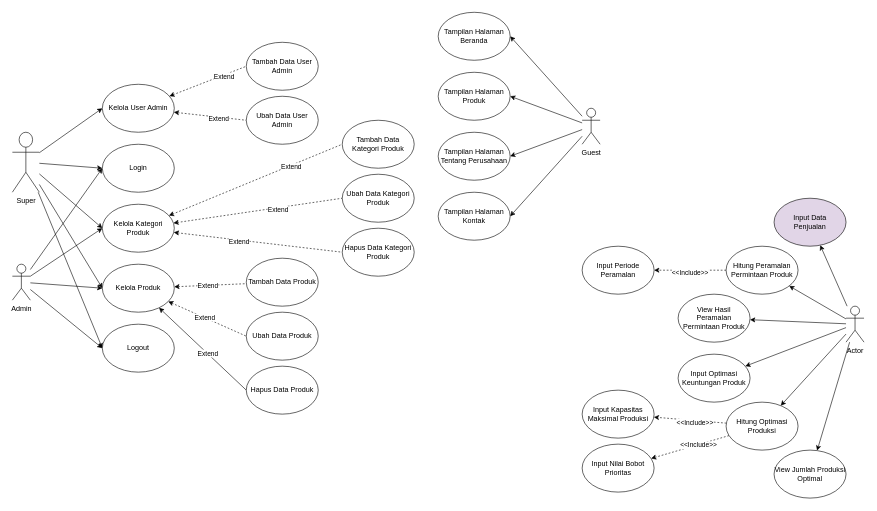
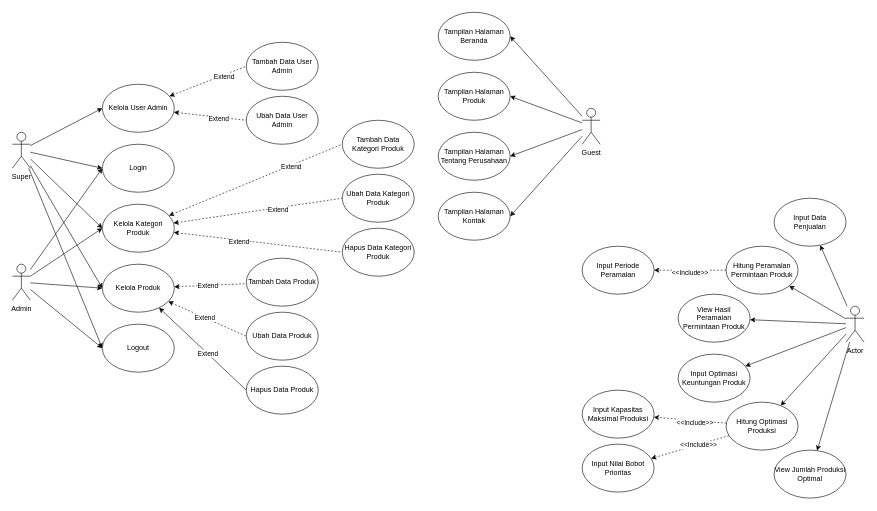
  <mxCell id="0" />
  <mxCell id="1" parent="0" />
  <mxCell id="2" style="rounded=0;orthogonalLoop=1;jettySize=auto;html=1;entryX=0;entryY=0.5;entryDx=0;entryDy=0;" parent="1" source="7" target="18" edge="1"><mxGeometry relative="1" as="geometry" /></mxCell>
  <mxCell id="3" style="rounded=0;orthogonalLoop=1;jettySize=auto;html=1;entryX=0;entryY=0.5;entryDx=0;entryDy=0;" parent="1" source="7" target="37" edge="1"><mxGeometry relative="1" as="geometry" /></mxCell>
  <mxCell id="4" style="rounded=0;orthogonalLoop=1;jettySize=auto;html=1;entryX=0;entryY=0.5;entryDx=0;entryDy=0;" parent="1" source="7" target="25" edge="1"><mxGeometry relative="1" as="geometry" /></mxCell>
  <mxCell id="5" style="rounded=0;orthogonalLoop=1;jettySize=auto;html=1;entryX=0;entryY=0.5;entryDx=0;entryDy=0;" parent="1" source="7" target="32" edge="1"><mxGeometry relative="1" as="geometry" /></mxCell>
  <mxCell id="6" style="rounded=0;orthogonalLoop=1;jettySize=auto;html=1;entryX=0;entryY=0.5;entryDx=0;entryDy=0;" parent="1" source="7" target="39" edge="1"><mxGeometry relative="1" as="geometry" /></mxCell>
- <mxCell id="7" value="Super" style="shape=umlActor;verticalLabelPosition=bottom;verticalAlign=top;html=1;" parent="1" vertex="1"><mxGeometry x="20" y="220" width="45" height="100" as="geometry" /></mxCell>
+ <mxCell id="7" value="Super" style="shape=umlActor;verticalLabelPosition=bottom;verticalAlign=top;html=1;" parent="1" vertex="1"><mxGeometry x="20" y="220" width="30" height="60" as="geometry" /></mxCell>
  <mxCell id="8" style="rounded=0;orthogonalLoop=1;jettySize=auto;html=1;entryX=0;entryY=0.5;entryDx=0;entryDy=0;" parent="1" source="12" target="37" edge="1"><mxGeometry relative="1" as="geometry" /></mxCell>
  <mxCell id="9" style="rounded=0;orthogonalLoop=1;jettySize=auto;html=1;entryX=0;entryY=0.5;entryDx=0;entryDy=0;" parent="1" source="12" target="25" edge="1"><mxGeometry relative="1" as="geometry" /></mxCell>
  <mxCell id="10" style="rounded=0;orthogonalLoop=1;jettySize=auto;html=1;entryX=0;entryY=0.5;entryDx=0;entryDy=0;" parent="1" source="12" target="32" edge="1"><mxGeometry relative="1" as="geometry" /></mxCell>
  <mxCell id="11" style="rounded=0;orthogonalLoop=1;jettySize=auto;html=1;entryX=0;entryY=0.5;entryDx=0;entryDy=0;" parent="1" source="12" target="39" edge="1"><mxGeometry relative="1" as="geometry" /></mxCell>
  <mxCell id="12" value="Admin" style="shape=umlActor;verticalLabelPosition=bottom;verticalAlign=top;html=1;" parent="1" vertex="1"><mxGeometry x="20" y="440" width="30" height="60" as="geometry" /></mxCell>
  <mxCell id="13" style="rounded=0;orthogonalLoop=1;jettySize=auto;html=1;entryX=1;entryY=0.5;entryDx=0;entryDy=0;" parent="1" source="17" target="35" edge="1"><mxGeometry relative="1" as="geometry" /></mxCell>
  <mxCell id="14" style="rounded=0;orthogonalLoop=1;jettySize=auto;html=1;entryX=1;entryY=0.5;entryDx=0;entryDy=0;" parent="1" source="17" target="34" edge="1"><mxGeometry relative="1" as="geometry" /></mxCell>
  <mxCell id="15" style="rounded=0;orthogonalLoop=1;jettySize=auto;html=1;entryX=1;entryY=0.5;entryDx=0;entryDy=0;" parent="1" source="17" target="33" edge="1"><mxGeometry relative="1" as="geometry" /></mxCell>
  <mxCell id="16" style="rounded=0;orthogonalLoop=1;jettySize=auto;html=1;entryX=1;entryY=0.5;entryDx=0;entryDy=0;" parent="1" source="17" target="36" edge="1"><mxGeometry relative="1" as="geometry" /></mxCell>
  <mxCell id="17" value="Guest" style="shape=umlActor;verticalLabelPosition=bottom;verticalAlign=top;html=1;" parent="1" vertex="1"><mxGeometry x="970" y="180" width="30" height="60" as="geometry" /></mxCell>
  <mxCell id="18" value="Kelola User Admin" style="ellipse;whiteSpace=wrap;html=1;" parent="1" vertex="1"><mxGeometry x="170" y="140" width="120" height="80" as="geometry" /></mxCell>
  <mxCell id="19" style="rounded=0;orthogonalLoop=1;jettySize=auto;html=1;entryX=0;entryY=0.5;entryDx=0;entryDy=0;dashed=1;endArrow=none;endFill=0;startArrow=classic;startFill=1;" parent="1" source="25" target="38" edge="1"><mxGeometry relative="1" as="geometry" /></mxCell>
  <mxCell id="20" value="Extend" style="edgeLabel;html=1;align=center;verticalAlign=middle;resizable=0;points=[];" parent="19" vertex="1" connectable="0"><mxGeometry x="0.402" y="-2" relative="1" as="geometry"><mxPoint as="offset" /></mxGeometry></mxCell>
  <mxCell id="21" style="rounded=0;orthogonalLoop=1;jettySize=auto;html=1;entryX=0;entryY=0.5;entryDx=0;entryDy=0;dashed=1;endArrow=none;endFill=0;startArrow=classic;startFill=1;" parent="1" source="25" target="40" edge="1"><mxGeometry relative="1" as="geometry" /></mxCell>
  <mxCell id="22" value="Extend" style="edgeLabel;html=1;align=center;verticalAlign=middle;resizable=0;points=[];" parent="21" vertex="1" connectable="0"><mxGeometry x="0.229" y="-3" relative="1" as="geometry"><mxPoint as="offset" /></mxGeometry></mxCell>
  <mxCell id="23" style="rounded=0;orthogonalLoop=1;jettySize=auto;html=1;entryX=0;entryY=0.5;entryDx=0;entryDy=0;dashed=1;endArrow=none;endFill=0;startArrow=classic;startFill=1;" parent="1" source="25" target="41" edge="1"><mxGeometry relative="1" as="geometry" /></mxCell>
  <mxCell id="24" value="Extend" style="edgeLabel;html=1;align=center;verticalAlign=middle;resizable=0;points=[];" parent="23" vertex="1" connectable="0"><mxGeometry x="-0.223" y="-3" relative="1" as="geometry"><mxPoint as="offset" /></mxGeometry></mxCell>
  <mxCell id="25" value="Kelola Kategori Produk" style="ellipse;whiteSpace=wrap;html=1;" parent="1" vertex="1"><mxGeometry x="170" y="340" width="120" height="80" as="geometry" /></mxCell>
  <mxCell id="26" style="rounded=0;orthogonalLoop=1;jettySize=auto;html=1;dashed=1;endArrow=none;endFill=0;startArrow=classic;startFill=1;" parent="1" source="32" target="42" edge="1"><mxGeometry relative="1" as="geometry" /></mxCell>
  <mxCell id="27" value="Extend" style="edgeLabel;html=1;align=center;verticalAlign=middle;resizable=0;points=[];" parent="26" vertex="1" connectable="0"><mxGeometry x="-0.073" y="-1" relative="1" as="geometry"><mxPoint as="offset" /></mxGeometry></mxCell>
  <mxCell id="28" style="rounded=0;orthogonalLoop=1;jettySize=auto;html=1;entryX=0;entryY=0.5;entryDx=0;entryDy=0;dashed=1;endArrow=none;endFill=0;startArrow=classic;startFill=1;" parent="1" source="32" target="43" edge="1"><mxGeometry relative="1" as="geometry" /></mxCell>
  <mxCell id="29" value="Extend" style="edgeLabel;html=1;align=center;verticalAlign=middle;resizable=0;points=[];" parent="28" vertex="1" connectable="0"><mxGeometry x="-0.069" relative="1" as="geometry"><mxPoint as="offset" /></mxGeometry></mxCell>
  <mxCell id="30" style="rounded=0;orthogonalLoop=1;jettySize=auto;html=1;entryX=0;entryY=0.5;entryDx=0;entryDy=0;dashed=0;endArrow=none;endFill=0;startArrow=classic;startFill=1;" parent="1" source="32" target="44" edge="1"><mxGeometry relative="1" as="geometry" /></mxCell>
  <mxCell id="31" value="Extend" style="edgeLabel;html=1;align=center;verticalAlign=middle;resizable=0;points=[];" parent="30" vertex="1" connectable="0"><mxGeometry x="0.114" y="1" relative="1" as="geometry"><mxPoint as="offset" /></mxGeometry></mxCell>
  <mxCell id="32" value="Kelola Produk" style="ellipse;whiteSpace=wrap;html=1;" parent="1" vertex="1"><mxGeometry x="170" y="440" width="120" height="80" as="geometry" /></mxCell>
  <mxCell id="33" value="Tampilan Halaman Tentang Perusahaan" style="ellipse;whiteSpace=wrap;html=1;" parent="1" vertex="1"><mxGeometry x="730" y="220" width="120" height="80" as="geometry" /></mxCell>
  <mxCell id="34" value="Tampilan Halaman Produk" style="ellipse;whiteSpace=wrap;html=1;" parent="1" vertex="1"><mxGeometry x="730" y="120" width="120" height="80" as="geometry" /></mxCell>
  <mxCell id="35" value="Tampilan Halaman Beranda" style="ellipse;whiteSpace=wrap;html=1;" parent="1" vertex="1"><mxGeometry x="730" width="120" height="80" as="geometry" y="20" /></mxCell>
  <mxCell id="36" value="Tampilan Halaman Kontak" style="ellipse;whiteSpace=wrap;html=1;" parent="1" vertex="1"><mxGeometry x="730" y="320" width="120" height="80" as="geometry" /></mxCell>
  <mxCell id="37" value="Login" style="ellipse;whiteSpace=wrap;html=1;" parent="1" vertex="1"><mxGeometry x="170" y="240" width="120" height="80" as="geometry" /></mxCell>
  <mxCell id="38" value="Tambah Data Kategori Produk" style="ellipse;whiteSpace=wrap;html=1;" parent="1" vertex="1"><mxGeometry x="570" y="200" width="120" height="80" as="geometry" /></mxCell>
  <mxCell id="39" value="Logout" style="ellipse;whiteSpace=wrap;html=1;" parent="1" vertex="1"><mxGeometry x="170" y="540" width="120" height="80" as="geometry" /></mxCell>
  <mxCell id="40" value="Ubah Data Kategori Produk" style="ellipse;whiteSpace=wrap;html=1;" parent="1" vertex="1"><mxGeometry x="570" y="290" width="120" height="80" as="geometry" /></mxCell>
  <mxCell id="41" value="Hapus Data Kategori Produk" style="ellipse;whiteSpace=wrap;html=1;" parent="1" vertex="1"><mxGeometry x="570" y="380" width="120" height="80" as="geometry" /></mxCell>
  <mxCell id="42" value="Tambah Data Produk" style="ellipse;whiteSpace=wrap;html=1;" parent="1" vertex="1"><mxGeometry x="410" y="430" width="120" height="80" as="geometry" /></mxCell>
  <mxCell id="43" value="Ubah Data Produk" style="ellipse;whiteSpace=wrap;html=1;" parent="1" vertex="1"><mxGeometry x="410" y="520" width="120" height="80" as="geometry" /></mxCell>
  <mxCell id="44" value="Hapus Data Produk" style="ellipse;whiteSpace=wrap;html=1;" parent="1" vertex="1"><mxGeometry x="410" y="610" width="120" height="80" as="geometry" /></mxCell>
  <mxCell id="45" style="rounded=0;orthogonalLoop=1;jettySize=auto;html=1;entryX=0;entryY=0.5;entryDx=0;entryDy=0;dashed=1;endArrow=none;endFill=0;startArrow=classic;startFill=1;" parent="1" source="18" target="49" edge="1"><mxGeometry relative="1" as="geometry"><mxPoint x="250" y="47" as="sourcePoint" /></mxGeometry></mxCell>
  <mxCell id="46" value="Extend" style="edgeLabel;html=1;align=center;verticalAlign=middle;resizable=0;points=[];" parent="45" vertex="1" connectable="0"><mxGeometry x="0.402" y="-2" relative="1" as="geometry"><mxPoint as="offset" /></mxGeometry></mxCell>
  <mxCell id="47" style="rounded=0;orthogonalLoop=1;jettySize=auto;html=1;entryX=0;entryY=0.5;entryDx=0;entryDy=0;dashed=1;endArrow=none;endFill=0;startArrow=classic;startFill=1;" parent="1" source="18" target="50" edge="1"><mxGeometry relative="1" as="geometry"><mxPoint x="265" y="56" as="sourcePoint" /></mxGeometry></mxCell>
  <mxCell id="48" value="Extend" style="edgeLabel;html=1;align=center;verticalAlign=middle;resizable=0;points=[];" parent="47" vertex="1" connectable="0"><mxGeometry x="0.229" y="-3" relative="1" as="geometry"><mxPoint as="offset" /></mxGeometry></mxCell>
  <mxCell id="49" value="Tambah Data User Admin" style="ellipse;whiteSpace=wrap;html=1;" parent="1" vertex="1"><mxGeometry x="410" y="70" width="120" height="80" as="geometry" /></mxCell>
  <mxCell id="50" value="Ubah Data User Admin" style="ellipse;whiteSpace=wrap;html=1;" parent="1" vertex="1"><mxGeometry x="410" y="160" width="120" height="80" as="geometry" /></mxCell>
  <mxCell id="51" style="rounded=0;orthogonalLoop=1;jettySize=auto;html=1;" parent="1" source="57" target="59" edge="1"><mxGeometry relative="1" as="geometry" /></mxCell>
  <mxCell id="52" style="rounded=0;orthogonalLoop=1;jettySize=auto;html=1;" parent="1" source="57" target="63" edge="1"><mxGeometry relative="1" as="geometry" /></mxCell>
  <mxCell id="53" style="rounded=0;orthogonalLoop=1;jettySize=auto;html=1;" parent="1" source="57" target="69" edge="1"><mxGeometry relative="1" as="geometry" /></mxCell>
  <mxCell id="54" style="rounded=0;orthogonalLoop=1;jettySize=auto;html=1;" parent="1" source="57" target="60" edge="1"><mxGeometry relative="1" as="geometry" /></mxCell>
  <mxCell id="55" style="rounded=0;orthogonalLoop=1;jettySize=auto;html=1;" parent="1" source="57" target="68" edge="1"><mxGeometry relative="1" as="geometry" /></mxCell>
  <mxCell id="56" style="rounded=0;orthogonalLoop=1;jettySize=auto;html=1;" parent="1" source="57" target="70" edge="1"><mxGeometry relative="1" as="geometry" /></mxCell>
  <mxCell id="57" value="Actor" style="shape=umlActor;verticalLabelPosition=bottom;verticalAlign=top;html=1;" parent="1" vertex="1"><mxGeometry x="1410" y="510" width="30" height="60" as="geometry" /></mxCell>
  <mxCell id="58" value="Input Periode Peramalan" style="ellipse;whiteSpace=wrap;html=1;" parent="1" vertex="1"><mxGeometry x="970" y="410" width="120" height="80" as="geometry" /></mxCell>
- <mxCell id="59" value="Input Data&lt;div&gt;Penjualan&lt;/div&gt;" style="ellipse;whiteSpace=wrap;html=1;fillColor=#e1d5e7;" parent="1" vertex="1"><mxGeometry x="1290" y="330" width="120" height="80" as="geometry" /></mxCell>
+ <mxCell id="59" value="Input Data&lt;div&gt;Penjualan&lt;/div&gt;" style="ellipse;whiteSpace=wrap;html=1;" parent="1" vertex="1"><mxGeometry x="1290" y="330" width="120" height="80" as="geometry" /></mxCell>
  <mxCell id="60" value="Input Optimasi&lt;br&gt;&lt;div&gt;Keuntungan Produk&lt;/div&gt;" style="ellipse;whiteSpace=wrap;html=1;" parent="1" vertex="1"><mxGeometry x="1130" y="590" width="120" height="80" as="geometry" /></mxCell>
  <mxCell id="61" style="rounded=0;orthogonalLoop=1;jettySize=auto;html=1;dashed=1;" parent="1" source="63" target="58" edge="1"><mxGeometry relative="1" as="geometry" /></mxCell>
  <mxCell id="62" value="&amp;lt;&amp;lt;Include&amp;gt;&amp;gt;" style="edgeLabel;html=1;align=center;verticalAlign=middle;resizable=0;points=[];" parent="61" vertex="1" connectable="0"><mxGeometry x="0.023" y="3" relative="1" as="geometry"><mxPoint as="offset" /></mxGeometry></mxCell>
  <mxCell id="63" value="Hitung Peramalan Permintaan Produk" style="ellipse;whiteSpace=wrap;html=1;" parent="1" vertex="1"><mxGeometry x="1210" y="410" width="120" height="80" as="geometry" /></mxCell>
  <mxCell id="64" style="rounded=0;orthogonalLoop=1;jettySize=auto;html=1;dashed=1;" parent="1" source="68" target="71" edge="1"><mxGeometry relative="1" as="geometry" /></mxCell>
  <mxCell id="65" value="&amp;lt;&amp;lt;Include&amp;gt;&amp;gt;" style="edgeLabel;html=1;align=center;verticalAlign=middle;resizable=0;points=[];" parent="64" vertex="1" connectable="0"><mxGeometry x="-0.128" y="3" relative="1" as="geometry"><mxPoint as="offset" /></mxGeometry></mxCell>
  <mxCell id="66" style="rounded=0;orthogonalLoop=1;jettySize=auto;html=1;dashed=1;" parent="1" source="68" target="72" edge="1"><mxGeometry relative="1" as="geometry" /></mxCell>
  <mxCell id="67" value="&amp;lt;&amp;lt;Include&amp;gt;&amp;gt;" style="edgeLabel;html=1;align=center;verticalAlign=middle;resizable=0;points=[];" parent="66" vertex="1" connectable="0"><mxGeometry x="-0.202" relative="1" as="geometry"><mxPoint as="offset" /></mxGeometry></mxCell>
  <mxCell id="68" value="Hitung Optimasi Produksi" style="ellipse;whiteSpace=wrap;html=1;" parent="1" vertex="1"><mxGeometry x="1210" y="670" width="120" height="80" as="geometry" /></mxCell>
  <mxCell id="69" value="View Hasil&lt;div&gt;Peramalan Permintaan Produk&lt;/div&gt;" style="ellipse;whiteSpace=wrap;html=1;" parent="1" vertex="1"><mxGeometry x="1130" y="490" width="120" height="80" as="geometry" /></mxCell>
  <mxCell id="70" value="View Jumlah Produksi Optimal" style="ellipse;whiteSpace=wrap;html=1;" parent="1" vertex="1"><mxGeometry x="1290" y="750" width="120" height="80" as="geometry" /></mxCell>
  <mxCell id="71" value="Input Kapasitas Maksimal Produksi" style="ellipse;whiteSpace=wrap;html=1;" parent="1" vertex="1"><mxGeometry x="970" y="650" width="120" height="80" as="geometry" /></mxCell>
  <mxCell id="72" value="Input Nilai Bobot Prioritas" style="ellipse;whiteSpace=wrap;html=1;" parent="1" vertex="1"><mxGeometry x="970" y="740" width="120" height="80" as="geometry" /></mxCell>
